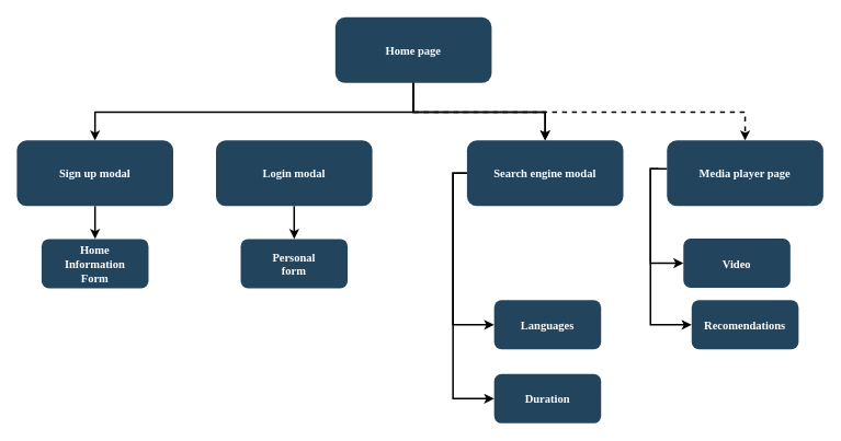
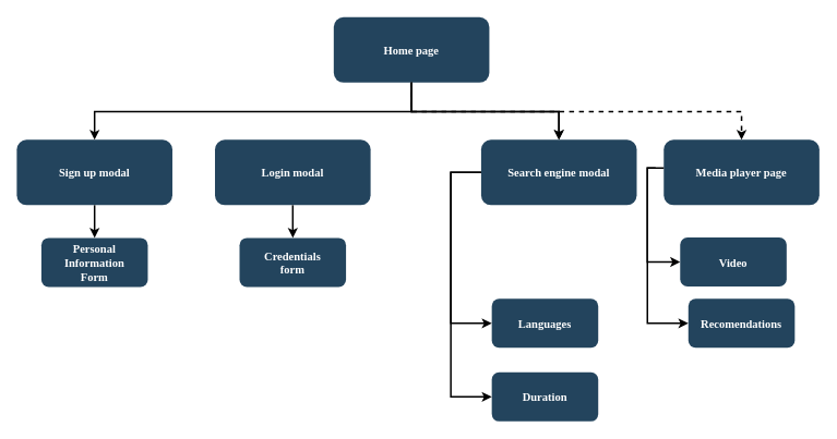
  <mxCell id="0" />
  <mxCell id="1" parent="0" />
  <mxCell id="2" value="Home page" style="rounded=1;fillColor=#23445D;gradientColor=none;strokeColor=none;fontColor=#FFFFFF;fontStyle=1;fontFamily=Tahoma;fontSize=14" parent="1" vertex="1"><mxGeometry x="407" y="20.5" width="190" height="80" as="geometry" /></mxCell>
  <mxCell id="3" value="Media player page" style="rounded=1;fillColor=#23445D;gradientColor=none;strokeColor=none;fontColor=#FFFFFF;fontStyle=1;fontFamily=Tahoma;fontSize=14" parent="1" vertex="1"><mxGeometry x="810" y="170.5" width="190" height="80" as="geometry" /></mxCell>
  <mxCell id="4" value="" style="edgeStyle=elbowEdgeStyle;elbow=vertical;strokeWidth=2;rounded=0;dashed=1;" parent="1" source="2" target="3" edge="1"><mxGeometry x="337" y="215.5" width="100" height="100" as="geometry"><mxPoint x="-13" y="150.5" as="sourcePoint" /><mxPoint x="87" y="50.5" as="targetPoint" /></mxGeometry></mxCell>
- <mxCell id="5" value="Search engine modal" style="rounded=1;fillColor=#23445D;gradientColor=none;strokeColor=none;fontColor=#FFFFFF;fontStyle=1;fontFamily=Tahoma;fontSize=14" parent="1" vertex="1"><mxGeometry x="567" y="170.5" width="190" height="80" as="geometry" /></mxCell>
+ <mxCell id="5" value="Search engine modal" style="rounded=1;fillColor=#23445D;gradientColor=none;strokeColor=none;fontColor=#FFFFFF;fontStyle=1;fontFamily=Tahoma;fontSize=14" parent="1" vertex="1"><mxGeometry x="587" y="170.5" width="190" height="80" as="geometry" /></mxCell>
  <mxCell id="6" value="Login modal" style="rounded=1;fillColor=#23445D;gradientColor=none;strokeColor=none;fontColor=#FFFFFF;fontStyle=1;fontFamily=Tahoma;fontSize=14" parent="1" vertex="1"><mxGeometry x="262" y="170.5" width="190" height="80" as="geometry" /></mxCell>
  <mxCell id="7" value="Sign up modal" style="rounded=1;fillColor=#23445D;gradientColor=none;strokeColor=none;fontColor=#FFFFFF;fontStyle=1;fontFamily=Tahoma;fontSize=14" parent="1" vertex="1"><mxGeometry x="20" y="170.5" width="190" height="80" as="geometry" /></mxCell>
  <mxCell id="8" value="Languages" style="rounded=1;fillColor=#23445D;gradientColor=none;strokeColor=none;fontColor=#FFFFFF;fontStyle=1;fontFamily=Tahoma;fontSize=14" parent="1" vertex="1"><mxGeometry x="600" y="365" width="130" height="60" as="geometry" /></mxCell>
  <mxCell id="9" value="Duration" style="rounded=1;fillColor=#23445D;gradientColor=none;strokeColor=none;fontColor=#FFFFFF;fontStyle=1;fontFamily=Tahoma;fontSize=14" parent="1" vertex="1"><mxGeometry x="600" y="455" width="130" height="60" as="geometry" /></mxCell>
  <mxCell id="10" value="" style="edgeStyle=elbowEdgeStyle;elbow=vertical;strokeWidth=2;rounded=0;" parent="1" source="2" target="5" edge="1"><mxGeometry x="347" y="225.5" width="100" height="100" as="geometry"><mxPoint x="512" y="110.5" as="sourcePoint" /><mxPoint x="1117" y="180.5" as="targetPoint" /></mxGeometry></mxCell>
  <mxCell id="11" value="" style="edgeStyle=elbowEdgeStyle;elbow=vertical;strokeWidth=2;rounded=0" parent="1" source="2" target="7" edge="1"><mxGeometry x="-23" y="135.5" width="100" height="100" as="geometry"><mxPoint x="-373" y="70.5" as="sourcePoint" /><mxPoint x="-273" y="-29.5" as="targetPoint" /></mxGeometry></mxCell>
  <mxCell id="12" value="" style="edgeStyle=elbowEdgeStyle;elbow=horizontal;strokeWidth=2;rounded=0;entryX=0;entryY=0.5;entryDx=0;entryDy=0;exitX=0;exitY=0.5;exitDx=0;exitDy=0;" parent="1" source="5" target="8" edge="1"><mxGeometry x="-290" y="120" width="100" height="100" as="geometry"><mxPoint x="662" y="265" as="sourcePoint" /><mxPoint x="600" y="575" as="targetPoint" /><Array as="points"><mxPoint x="550" y="285" /><mxPoint x="580" y="295" /><mxPoint x="580" y="285" /><mxPoint x="580" y="385" /><mxPoint x="580" y="445" /></Array></mxGeometry></mxCell>
  <mxCell id="13" value="" style="edgeStyle=elbowEdgeStyle;elbow=vertical;strokeWidth=2;rounded=0" parent="1" source="6" edge="1"><mxGeometry x="27" y="135.5" width="100" height="100" as="geometry"><mxPoint x="-323" y="70.5" as="sourcePoint" /><mxPoint x="357" y="290.5" as="targetPoint" /></mxGeometry></mxCell>
  <mxCell id="14" value="" style="edgeStyle=elbowEdgeStyle;elbow=vertical;strokeWidth=2;rounded=0;entryX=0.5;entryY=0;entryDx=0;entryDy=0;" edge="1" parent="1" target="5"><mxGeometry x="337" y="215.5" width="100" height="100" as="geometry"><mxPoint x="502" y="100.5" as="sourcePoint" /><mxPoint x="1107" y="170.5" as="targetPoint" /></mxGeometry></mxCell>
- <mxCell id="15" value="Personal&#10;form" style="rounded=1;fillColor=#23445D;gradientColor=none;strokeColor=none;fontColor=#FFFFFF;fontStyle=1;fontFamily=Tahoma;fontSize=14" vertex="1" parent="1"><mxGeometry x="292" y="290.5" width="130" height="60" as="geometry" /></mxCell>
+ <mxCell id="15" value="Credentials&#10;form" style="rounded=1;fillColor=#23445D;gradientColor=none;strokeColor=none;fontColor=#FFFFFF;fontStyle=1;fontFamily=Tahoma;fontSize=14" vertex="1" parent="1"><mxGeometry x="292" y="290.5" width="130" height="60" as="geometry" /></mxCell>
  <mxCell id="16" value="" style="edgeStyle=elbowEdgeStyle;elbow=vertical;strokeWidth=2;rounded=0" edge="1" parent="1"><mxGeometry x="-215" y="135.5" width="100" height="100" as="geometry"><mxPoint x="115" y="250.5" as="sourcePoint" /><mxPoint x="115" y="290.5" as="targetPoint" /></mxGeometry></mxCell>
- <mxCell id="17" value="Home&#10;Information&#10;Form" style="rounded=1;fillColor=#23445D;gradientColor=none;strokeColor=none;fontColor=#FFFFFF;fontStyle=1;fontFamily=Tahoma;fontSize=14" vertex="1" parent="1"><mxGeometry x="50" y="290.5" width="130" height="60" as="geometry" /></mxCell>
+ <mxCell id="17" value="Personal&#10;Information&#10;Form" style="rounded=1;fillColor=#23445D;gradientColor=none;strokeColor=none;fontColor=#FFFFFF;fontStyle=1;fontFamily=Tahoma;fontSize=14" vertex="1" parent="1"><mxGeometry x="50" y="290.5" width="130" height="60" as="geometry" /></mxCell>
  <mxCell id="18" value="" style="edgeStyle=elbowEdgeStyle;elbow=horizontal;strokeWidth=2;rounded=0;entryX=0;entryY=0.5;entryDx=0;entryDy=0;exitX=0;exitY=0.5;exitDx=0;exitDy=0;" edge="1" parent="1" source="5" target="9"><mxGeometry x="-280" y="130" width="100" height="100" as="geometry"><mxPoint x="577" y="220.5" as="sourcePoint" /><mxPoint x="610" y="405" as="targetPoint" /><Array as="points"><mxPoint x="550" y="275" /><mxPoint x="560" y="295" /><mxPoint x="590" y="305" /><mxPoint x="590" y="295" /><mxPoint x="590" y="395" /><mxPoint x="590" y="455" /></Array></mxGeometry></mxCell>
  <mxCell id="19" value="Video" style="rounded=1;fillColor=#23445D;gradientColor=none;strokeColor=none;fontColor=#FFFFFF;fontStyle=1;fontFamily=Tahoma;fontSize=14" vertex="1" parent="1"><mxGeometry x="830" y="290" width="130" height="60" as="geometry" /></mxCell>
  <mxCell id="20" value="" style="edgeStyle=elbowEdgeStyle;elbow=horizontal;strokeWidth=2;rounded=0;entryX=0;entryY=0.5;entryDx=0;entryDy=0;" edge="1" parent="1" target="19"><mxGeometry x="-83" y="137.75" width="100" height="100" as="geometry"><mxPoint x="810" y="205" as="sourcePoint" /><mxPoint x="807" y="412.75" as="targetPoint" /><Array as="points"><mxPoint x="790" y="275" /><mxPoint x="757" y="302.75" /><mxPoint x="787" y="312.75" /><mxPoint x="787" y="302.75" /><mxPoint x="787" y="402.75" /><mxPoint x="787" y="462.75" /></Array></mxGeometry></mxCell>
  <mxCell id="21" value="Recomendations" style="rounded=1;fillColor=#23445D;gradientColor=none;strokeColor=none;fontColor=#FFFFFF;fontStyle=1;fontFamily=Tahoma;fontSize=14" vertex="1" parent="1"><mxGeometry x="840" y="365" width="130" height="60" as="geometry" /></mxCell>
  <mxCell id="22" value="" style="edgeStyle=elbowEdgeStyle;elbow=horizontal;strokeWidth=2;rounded=0;entryX=0;entryY=0.5;entryDx=0;entryDy=0;" edge="1" parent="1" target="21"><mxGeometry x="-50" y="120" width="100" height="100" as="geometry"><mxPoint x="800" y="205" as="sourcePoint" /><mxPoint x="840" y="575" as="targetPoint" /><Array as="points"><mxPoint x="790" y="285" /><mxPoint x="820" y="295" /><mxPoint x="820" y="285" /><mxPoint x="820" y="385" /><mxPoint x="820" y="445" /></Array></mxGeometry></mxCell>
